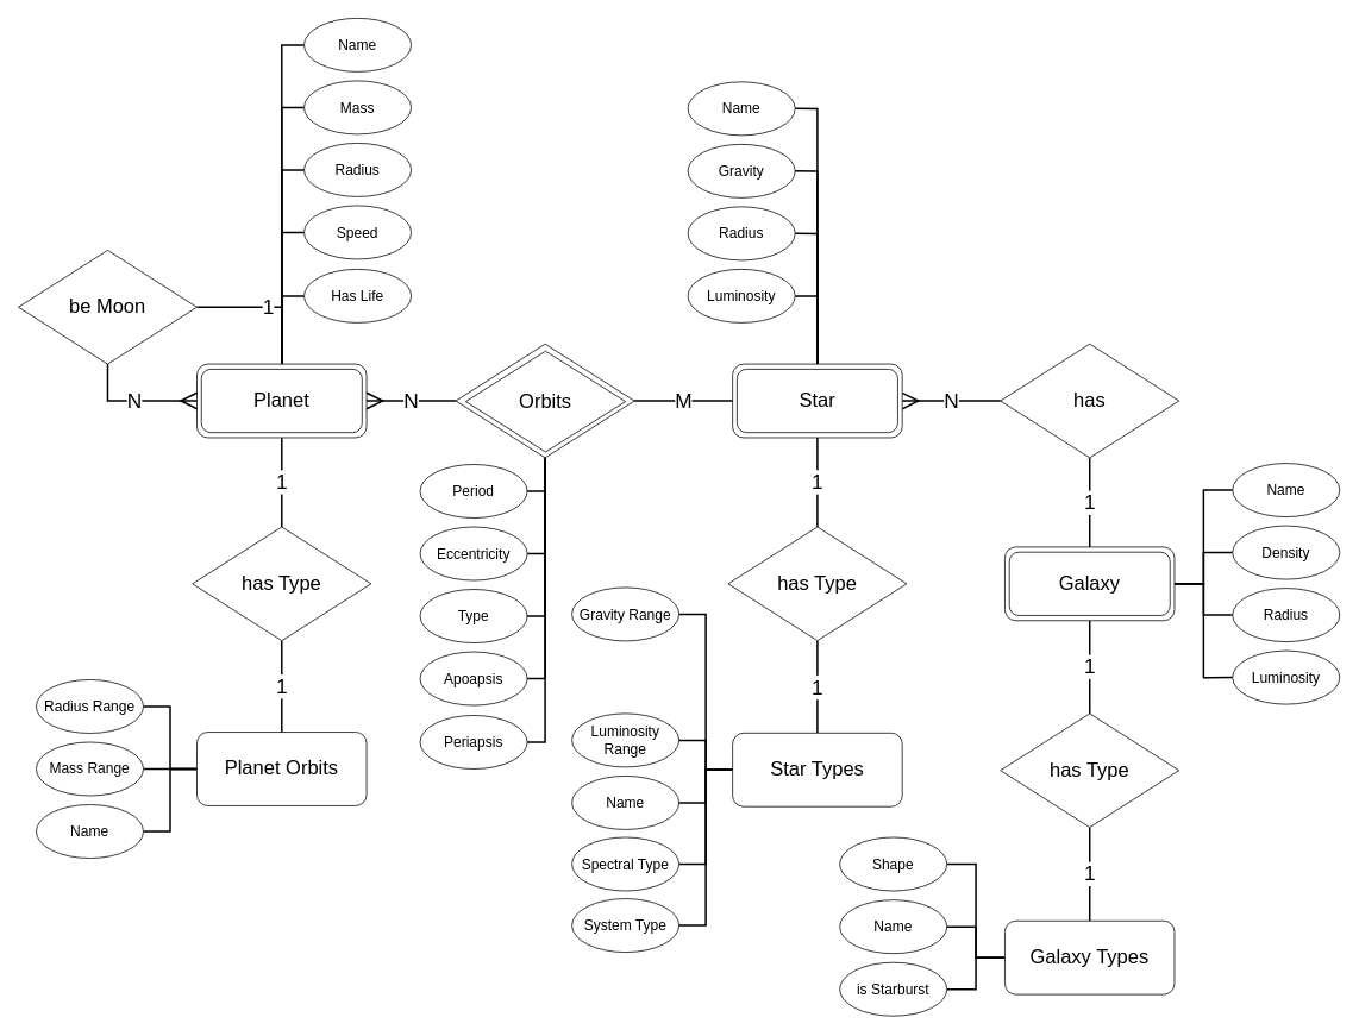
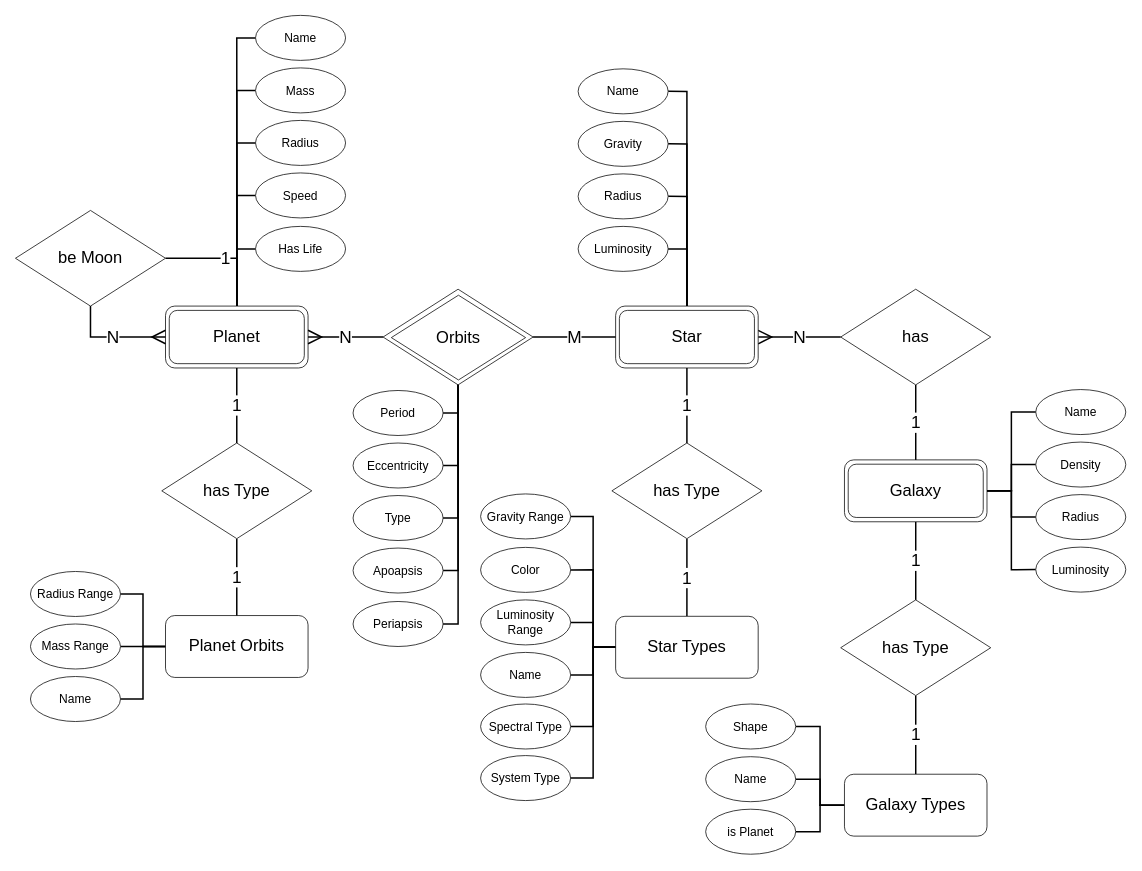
  <mxCell id="0" />
  <mxCell id="1" parent="0" />
  <mxCell id="2" value="1" style="edgeStyle=orthogonalEdgeStyle;rounded=0;orthogonalLoop=1;jettySize=auto;html=1;entryX=1;entryY=0.5;entryDx=0;entryDy=0;strokeWidth=2;endArrow=none;endFill=0;endSize=15;startSize=14;fontSize=23;" edge="1" parent="1" source="8" target="10"><mxGeometry relative="1" as="geometry" /></mxCell>
  <mxCell id="3" style="edgeStyle=orthogonalEdgeStyle;rounded=0;orthogonalLoop=1;jettySize=auto;html=1;entryX=0;entryY=0.5;entryDx=0;entryDy=0;endArrow=none;endFill=0;strokeWidth=2;" edge="1" parent="1" source="8" target="45"><mxGeometry relative="1" as="geometry" /></mxCell>
  <mxCell id="4" style="edgeStyle=orthogonalEdgeStyle;rounded=0;orthogonalLoop=1;jettySize=auto;html=1;entryX=0;entryY=0.5;entryDx=0;entryDy=0;endArrow=none;endFill=0;strokeWidth=2;" edge="1" parent="1" source="8" target="44"><mxGeometry relative="1" as="geometry" /></mxCell>
  <mxCell id="5" style="edgeStyle=orthogonalEdgeStyle;rounded=0;orthogonalLoop=1;jettySize=auto;html=1;entryX=0;entryY=0.5;entryDx=0;entryDy=0;endArrow=none;endFill=0;strokeWidth=2;" edge="1" parent="1" source="8" target="41"><mxGeometry relative="1" as="geometry" /></mxCell>
  <mxCell id="6" style="edgeStyle=orthogonalEdgeStyle;rounded=0;orthogonalLoop=1;jettySize=auto;html=1;entryX=0;entryY=0.5;entryDx=0;entryDy=0;endArrow=none;endFill=0;strokeWidth=2;" edge="1" parent="1" source="8" target="42"><mxGeometry relative="1" as="geometry" /></mxCell>
  <mxCell id="7" style="edgeStyle=orthogonalEdgeStyle;rounded=0;orthogonalLoop=1;jettySize=auto;html=1;entryX=0;entryY=0.5;entryDx=0;entryDy=0;endArrow=none;endFill=0;strokeWidth=2;" edge="1" parent="1" source="8" target="43"><mxGeometry relative="1" as="geometry" /></mxCell>
  <mxCell id="8" value="Planets" style="rounded=1;whiteSpace=wrap;html=1;fontSize=22;" vertex="1" parent="1"><mxGeometry x="220" y="407.5" width="190" height="82.5" as="geometry" /></mxCell>
  <mxCell id="9" value="N" style="edgeStyle=orthogonalEdgeStyle;rounded=0;orthogonalLoop=1;jettySize=auto;html=1;entryX=0;entryY=0.5;entryDx=0;entryDy=0;strokeWidth=2;endArrow=ERmany;endFill=0;endSize=15;startSize=15;fontSize=23;" edge="1" parent="1" source="10" target="8"><mxGeometry relative="1" as="geometry" /></mxCell>
  <mxCell id="10" value="be Moon" style="rhombus;whiteSpace=wrap;html=1;fontSize=22;" vertex="1" parent="1"><mxGeometry x="20" y="280" width="200" height="127.5" as="geometry" /></mxCell>
  <mxCell id="11" style="edgeStyle=orthogonalEdgeStyle;rounded=0;orthogonalLoop=1;jettySize=auto;html=1;entryX=1;entryY=0.5;entryDx=0;entryDy=0;strokeWidth=2;endArrow=none;endFill=0;" edge="1" parent="1" source="14" target="47"><mxGeometry relative="1" as="geometry" /></mxCell>
  <mxCell id="12" style="edgeStyle=orthogonalEdgeStyle;rounded=0;orthogonalLoop=1;jettySize=auto;html=1;entryX=1;entryY=0.5;entryDx=0;entryDy=0;strokeWidth=2;endArrow=none;endFill=0;" edge="1" parent="1" source="14" target="48"><mxGeometry relative="1" as="geometry" /></mxCell>
  <mxCell id="13" style="edgeStyle=orthogonalEdgeStyle;rounded=0;orthogonalLoop=1;jettySize=auto;html=1;entryX=1;entryY=0.5;entryDx=0;entryDy=0;strokeWidth=2;endArrow=none;endFill=0;" edge="1" parent="1" source="14" target="46"><mxGeometry relative="1" as="geometry" /></mxCell>
  <mxCell id="14" value="Planet Orbits" style="rounded=1;whiteSpace=wrap;html=1;fontSize=22;" vertex="1" parent="1"><mxGeometry x="220" y="820" width="190" height="82.5" as="geometry" /></mxCell>
  <mxCell id="15" value="1" style="edgeStyle=orthogonalEdgeStyle;rounded=0;orthogonalLoop=1;jettySize=auto;html=1;entryX=0.5;entryY=0;entryDx=0;entryDy=0;fontSize=23;endSize=15;startSize=15;strokeWidth=2;endArrow=none;endFill=0;" edge="1" parent="1" source="17" target="14"><mxGeometry relative="1" as="geometry" /></mxCell>
  <mxCell id="16" value="1" style="edgeStyle=orthogonalEdgeStyle;rounded=0;orthogonalLoop=1;jettySize=auto;html=1;entryX=0.5;entryY=1;entryDx=0;entryDy=0;fontSize=23;endSize=15;startSize=15;strokeWidth=2;endArrow=none;endFill=0;" edge="1" parent="1" source="17" target="8"><mxGeometry relative="1" as="geometry" /></mxCell>
  <mxCell id="17" value="has Type" style="rhombus;whiteSpace=wrap;html=1;fontSize=22;" vertex="1" parent="1"><mxGeometry x="215" y="590" width="200" height="127.5" as="geometry" /></mxCell>
  <mxCell id="18" value="Planet" style="rounded=1;whiteSpace=wrap;html=1;fontSize=22;" vertex="1" parent="1"><mxGeometry x="225" y="413.25" width="180" height="71" as="geometry" /></mxCell>
  <mxCell id="19" value="1" style="edgeStyle=orthogonalEdgeStyle;rounded=0;orthogonalLoop=1;jettySize=auto;html=1;entryX=0.5;entryY=0;entryDx=0;entryDy=0;strokeWidth=2;endArrow=none;endFill=0;endSize=15;startSize=15;fontSize=23;" edge="1" parent="1" source="25" target="50"><mxGeometry relative="1" as="geometry" /></mxCell>
  <mxCell id="20" value="N" style="edgeStyle=orthogonalEdgeStyle;rounded=0;orthogonalLoop=1;jettySize=auto;html=1;entryX=0;entryY=0.5;entryDx=0;entryDy=0;strokeWidth=2;endArrow=none;endFill=0;startArrow=ERmany;startFill=0;endSize=15;startSize=15;fontSize=23;" edge="1" parent="1" source="25" target="71"><mxGeometry relative="1" as="geometry" /></mxCell>
  <mxCell id="21" style="edgeStyle=orthogonalEdgeStyle;rounded=0;orthogonalLoop=1;jettySize=auto;html=1;entryX=1;entryY=0.5;entryDx=0;entryDy=0;strokeWidth=2;endArrow=none;endFill=0;" edge="1" parent="1" source="25" target="85"><mxGeometry relative="1" as="geometry" /></mxCell>
  <mxCell id="22" style="edgeStyle=orthogonalEdgeStyle;rounded=0;orthogonalLoop=1;jettySize=auto;html=1;entryX=1;entryY=0.5;entryDx=0;entryDy=0;strokeWidth=2;endArrow=none;endFill=0;" edge="1" parent="1" source="25" target="82"><mxGeometry relative="1" as="geometry" /></mxCell>
  <mxCell id="23" style="edgeStyle=orthogonalEdgeStyle;rounded=0;orthogonalLoop=1;jettySize=auto;html=1;entryX=1;entryY=0.5;entryDx=0;entryDy=0;strokeWidth=2;endArrow=none;endFill=0;" edge="1" parent="1" source="25" target="83"><mxGeometry relative="1" as="geometry" /></mxCell>
  <mxCell id="24" style="edgeStyle=orthogonalEdgeStyle;rounded=0;orthogonalLoop=1;jettySize=auto;html=1;entryX=1;entryY=0.5;entryDx=0;entryDy=0;strokeWidth=2;endArrow=none;endFill=0;" edge="1" parent="1" source="25" target="84"><mxGeometry relative="1" as="geometry" /></mxCell>
  <mxCell id="25" value="Star" style="rounded=1;whiteSpace=wrap;html=1;fontSize=22;" vertex="1" parent="1"><mxGeometry x="820" y="407.5" width="190" height="82.5" as="geometry" /></mxCell>
  <mxCell id="26" value="N" style="edgeStyle=orthogonalEdgeStyle;rounded=0;orthogonalLoop=1;jettySize=auto;html=1;entryX=1;entryY=0.5;entryDx=0;entryDy=0;strokeWidth=2;endArrow=ERmany;endFill=0;endSize=15;startSize=15;fontSize=23;" edge="1" parent="1" source="33" target="8"><mxGeometry relative="1" as="geometry" /></mxCell>
  <mxCell id="27" value="M" style="edgeStyle=orthogonalEdgeStyle;rounded=0;orthogonalLoop=1;jettySize=auto;html=1;entryX=0;entryY=0.5;entryDx=0;entryDy=0;strokeWidth=2;endArrow=none;endFill=0;endSize=15;startSize=15;fontSize=23;" edge="1" parent="1" source="33" target="25"><mxGeometry relative="1" as="geometry" /></mxCell>
  <mxCell id="28" style="edgeStyle=orthogonalEdgeStyle;rounded=0;orthogonalLoop=1;jettySize=auto;html=1;entryX=1;entryY=0.5;entryDx=0;entryDy=0;strokeWidth=2;endArrow=none;endFill=0;" edge="1" parent="1" source="33" target="37"><mxGeometry relative="1" as="geometry" /></mxCell>
  <mxCell id="29" style="edgeStyle=orthogonalEdgeStyle;rounded=0;orthogonalLoop=1;jettySize=auto;html=1;entryX=1;entryY=0.5;entryDx=0;entryDy=0;strokeWidth=2;endArrow=none;endFill=0;" edge="1" parent="1" source="33" target="36"><mxGeometry relative="1" as="geometry" /></mxCell>
  <mxCell id="30" style="edgeStyle=orthogonalEdgeStyle;rounded=0;orthogonalLoop=1;jettySize=auto;html=1;entryX=1;entryY=0.5;entryDx=0;entryDy=0;strokeWidth=2;endArrow=none;endFill=0;" edge="1" parent="1" source="33" target="35"><mxGeometry relative="1" as="geometry" /></mxCell>
  <mxCell id="31" style="edgeStyle=orthogonalEdgeStyle;rounded=0;orthogonalLoop=1;jettySize=auto;html=1;entryX=1;entryY=0.5;entryDx=0;entryDy=0;strokeWidth=2;endArrow=none;endFill=0;" edge="1" parent="1" source="33" target="38"><mxGeometry relative="1" as="geometry" /></mxCell>
  <mxCell id="32" style="edgeStyle=orthogonalEdgeStyle;rounded=0;orthogonalLoop=1;jettySize=auto;html=1;entryX=1;entryY=0.5;entryDx=0;entryDy=0;strokeWidth=2;endArrow=none;endFill=0;" edge="1" parent="1" source="33" target="39"><mxGeometry relative="1" as="geometry" /></mxCell>
  <mxCell id="33" value="Orbits" style="rhombus;whiteSpace=wrap;html=1;fontSize=22;" vertex="1" parent="1"><mxGeometry x="510" y="385" width="200" height="127.5" as="geometry" /></mxCell>
  <mxCell id="34" value="Star" style="rounded=1;whiteSpace=wrap;html=1;fontSize=22;" vertex="1" parent="1"><mxGeometry x="825" y="413.25" width="180" height="71" as="geometry" /></mxCell>
  <mxCell id="35" value="Type" style="ellipse;whiteSpace=wrap;html=1;fontSize=16;" vertex="1" parent="1"><mxGeometry x="470" y="660" width="120" height="60" as="geometry" /></mxCell>
  <mxCell id="36" value="Eccentricity" style="ellipse;whiteSpace=wrap;html=1;fontSize=16;" vertex="1" parent="1"><mxGeometry x="470" y="590" width="120" height="60" as="geometry" /></mxCell>
  <mxCell id="37" value="Period" style="ellipse;whiteSpace=wrap;html=1;fontSize=16;" vertex="1" parent="1"><mxGeometry x="470" y="520" width="120" height="60" as="geometry" /></mxCell>
  <mxCell id="38" value="Apoapsis" style="ellipse;whiteSpace=wrap;html=1;fontSize=16;" vertex="1" parent="1"><mxGeometry x="470" y="730" width="120" height="60" as="geometry" /></mxCell>
  <mxCell id="39" value="Periapsis" style="ellipse;whiteSpace=wrap;html=1;fontSize=16;" vertex="1" parent="1"><mxGeometry x="470" y="801.25" width="120" height="60" as="geometry" /></mxCell>
  <mxCell id="40" value="Orbits" style="rhombus;whiteSpace=wrap;html=1;fontSize=22;" vertex="1" parent="1"><mxGeometry x="521" y="393" width="179" height="113" as="geometry" /></mxCell>
  <mxCell id="41" value="Radius" style="ellipse;whiteSpace=wrap;html=1;fontSize=16;strokeWidth=1;" vertex="1" parent="1"><mxGeometry x="340" y="160" width="120" height="60" as="geometry" /></mxCell>
  <mxCell id="42" value="Mass" style="ellipse;whiteSpace=wrap;html=1;fontSize=16;strokeWidth=1;" vertex="1" parent="1"><mxGeometry x="340" y="90" width="120" height="60" as="geometry" /></mxCell>
  <mxCell id="43" value="Name" style="ellipse;whiteSpace=wrap;html=1;fontSize=16;strokeWidth=1;" vertex="1" parent="1"><mxGeometry x="340" y="20" width="120" height="60" as="geometry" /></mxCell>
  <mxCell id="44" value="Speed" style="ellipse;whiteSpace=wrap;html=1;fontSize=16;strokeWidth=1;" vertex="1" parent="1"><mxGeometry x="340" y="230" width="120" height="60" as="geometry" /></mxCell>
  <mxCell id="45" value="Has Life" style="ellipse;whiteSpace=wrap;html=1;fontSize=16;strokeWidth=1;" vertex="1" parent="1"><mxGeometry x="340" y="301.25" width="120" height="60" as="geometry" /></mxCell>
  <mxCell id="46" value="Name" style="ellipse;whiteSpace=wrap;html=1;fontSize=16;" vertex="1" parent="1"><mxGeometry x="40" y="901.25" width="120" height="60" as="geometry" /></mxCell>
  <mxCell id="47" value="Mass Range" style="ellipse;whiteSpace=wrap;html=1;fontSize=16;" vertex="1" parent="1"><mxGeometry x="40" y="831.25" width="120" height="60" as="geometry" /></mxCell>
  <mxCell id="48" value="Radius Range" style="ellipse;whiteSpace=wrap;html=1;fontSize=16;" vertex="1" parent="1"><mxGeometry x="40" y="761.25" width="120" height="60" as="geometry" /></mxCell>
  <mxCell id="49" value="1" style="edgeStyle=orthogonalEdgeStyle;rounded=0;orthogonalLoop=1;jettySize=auto;html=1;entryX=0.5;entryY=0;entryDx=0;entryDy=0;strokeWidth=2;endArrow=none;endFill=0;endSize=15;startSize=15;fontSize=23;" edge="1" parent="1" source="50" target="57"><mxGeometry relative="1" as="geometry" /></mxCell>
  <mxCell id="50" value="has Type" style="rhombus;whiteSpace=wrap;html=1;fontSize=22;" vertex="1" parent="1"><mxGeometry x="815" y="590" width="200" height="127.5" as="geometry" /></mxCell>
  <mxCell id="51" style="edgeStyle=orthogonalEdgeStyle;rounded=0;orthogonalLoop=1;jettySize=auto;html=1;entryX=1;entryY=0.5;entryDx=0;entryDy=0;strokeWidth=2;endArrow=none;endFill=0;" edge="1" parent="1" source="57" target="59"><mxGeometry relative="1" as="geometry" /></mxCell>
+ <mxCell id="52" style="edgeStyle=orthogonalEdgeStyle;rounded=0;orthogonalLoop=1;jettySize=auto;html=1;entryX=1;entryY=0.5;entryDx=0;entryDy=0;strokeWidth=2;endArrow=none;endFill=0;" edge="1" parent="1" source="57" target="60"><mxGeometry relative="1" as="geometry" /></mxCell>
  <mxCell id="53" style="edgeStyle=orthogonalEdgeStyle;rounded=0;orthogonalLoop=1;jettySize=auto;html=1;entryX=1;entryY=0.5;entryDx=0;entryDy=0;strokeWidth=2;endArrow=none;endFill=0;" edge="1" parent="1" source="57" target="61"><mxGeometry relative="1" as="geometry" /></mxCell>
  <mxCell id="54" style="edgeStyle=orthogonalEdgeStyle;rounded=0;orthogonalLoop=1;jettySize=auto;html=1;entryX=1;entryY=0.5;entryDx=0;entryDy=0;strokeWidth=2;endArrow=none;endFill=0;" edge="1" parent="1" source="57" target="58"><mxGeometry relative="1" as="geometry" /></mxCell>
  <mxCell id="55" style="edgeStyle=orthogonalEdgeStyle;rounded=0;orthogonalLoop=1;jettySize=auto;html=1;entryX=1;entryY=0.5;entryDx=0;entryDy=0;strokeWidth=2;endArrow=none;endFill=0;" edge="1" parent="1" source="57" target="62"><mxGeometry relative="1" as="geometry" /></mxCell>
  <mxCell id="56" style="edgeStyle=orthogonalEdgeStyle;rounded=0;orthogonalLoop=1;jettySize=auto;html=1;entryX=1;entryY=0.5;entryDx=0;entryDy=0;endArrow=none;endFill=0;strokeWidth=2;" edge="1" parent="1" source="57" target="63"><mxGeometry relative="1" as="geometry" /></mxCell>
  <mxCell id="57" value="Star Types" style="rounded=1;whiteSpace=wrap;html=1;fontSize=22;" vertex="1" parent="1"><mxGeometry x="820" y="821" width="190" height="82.5" as="geometry" /></mxCell>
  <mxCell id="58" value="Name" style="ellipse;whiteSpace=wrap;html=1;fontSize=16;" vertex="1" parent="1"><mxGeometry x="640" y="869.13" width="120" height="60" as="geometry" /></mxCell>
  <mxCell id="59" value="Luminosity Range" style="ellipse;whiteSpace=wrap;html=1;fontSize=16;" vertex="1" parent="1"><mxGeometry x="640" y="799.13" width="120" height="60" as="geometry" /></mxCell>
+ <mxCell id="60" value="Color" style="ellipse;whiteSpace=wrap;html=1;fontSize=16;" vertex="1" parent="1"><mxGeometry x="640" y="729.13" width="120" height="60" as="geometry" /></mxCell>
  <mxCell id="61" value="Gravity Range" style="ellipse;whiteSpace=wrap;html=1;fontSize=16;" vertex="1" parent="1"><mxGeometry x="640" y="657.88" width="120" height="60" as="geometry" /></mxCell>
  <mxCell id="62" value="Spectral Type" style="ellipse;whiteSpace=wrap;html=1;fontSize=16;" vertex="1" parent="1"><mxGeometry x="640" y="937.88" width="120" height="60" as="geometry" /></mxCell>
  <mxCell id="63" value="System Type" style="ellipse;whiteSpace=wrap;html=1;fontSize=16;" vertex="1" parent="1"><mxGeometry x="640" y="1006.63" width="120" height="60" as="geometry" /></mxCell>
  <mxCell id="64" value="1" style="edgeStyle=orthogonalEdgeStyle;rounded=0;orthogonalLoop=1;jettySize=auto;html=1;entryX=0.5;entryY=0;entryDx=0;entryDy=0;endArrow=none;endFill=0;strokeWidth=2;fontSize=23;" edge="1" parent="1" source="69" target="74"><mxGeometry relative="1" as="geometry" /></mxCell>
  <mxCell id="65" style="edgeStyle=orthogonalEdgeStyle;rounded=0;orthogonalLoop=1;jettySize=auto;html=1;entryX=0;entryY=0.5;entryDx=0;entryDy=0;endArrow=none;endFill=0;strokeWidth=2;" edge="1" parent="1" source="69" target="88"><mxGeometry relative="1" as="geometry" /></mxCell>
  <mxCell id="66" style="edgeStyle=orthogonalEdgeStyle;rounded=0;orthogonalLoop=1;jettySize=auto;html=1;entryX=0;entryY=0.5;entryDx=0;entryDy=0;endArrow=none;endFill=0;strokeWidth=2;" edge="1" parent="1" source="69" target="87"><mxGeometry relative="1" as="geometry" /></mxCell>
  <mxCell id="67" style="edgeStyle=orthogonalEdgeStyle;rounded=0;orthogonalLoop=1;jettySize=auto;html=1;entryX=0;entryY=0.5;entryDx=0;entryDy=0;endArrow=none;endFill=0;strokeWidth=2;" edge="1" parent="1" source="69" target="86"><mxGeometry relative="1" as="geometry" /></mxCell>
  <mxCell id="68" style="edgeStyle=orthogonalEdgeStyle;rounded=0;orthogonalLoop=1;jettySize=auto;html=1;entryX=0;entryY=0.5;entryDx=0;entryDy=0;endArrow=none;endFill=0;strokeWidth=2;" edge="1" parent="1" source="69" target="89"><mxGeometry relative="1" as="geometry" /></mxCell>
  <mxCell id="69" value="Star" style="rounded=1;whiteSpace=wrap;html=1;fontSize=22;" vertex="1" parent="1"><mxGeometry x="1125" y="612.5" width="190" height="82.5" as="geometry" /></mxCell>
  <mxCell id="70" value="1" style="edgeStyle=orthogonalEdgeStyle;rounded=0;orthogonalLoop=1;jettySize=auto;html=1;entryX=0.5;entryY=0;entryDx=0;entryDy=0;endArrow=none;endFill=0;strokeWidth=2;fontSize=23;" edge="1" parent="1" source="71" target="69"><mxGeometry relative="1" as="geometry" /></mxCell>
  <mxCell id="71" value="has" style="rhombus;whiteSpace=wrap;html=1;fontSize=22;" vertex="1" parent="1"><mxGeometry x="1120" y="385" width="200" height="127.5" as="geometry" /></mxCell>
  <mxCell id="72" value="Galaxy" style="rounded=1;whiteSpace=wrap;html=1;fontSize=22;" vertex="1" parent="1"><mxGeometry x="1130" y="618.25" width="180" height="71" as="geometry" /></mxCell>
  <mxCell id="73" value="1" style="edgeStyle=orthogonalEdgeStyle;rounded=0;orthogonalLoop=1;jettySize=auto;html=1;entryX=0.5;entryY=0;entryDx=0;entryDy=0;strokeWidth=2;endArrow=none;endFill=0;endSize=15;startSize=15;fontSize=23;" edge="1" parent="1" source="74" target="78"><mxGeometry relative="1" as="geometry" /></mxCell>
  <mxCell id="74" value="has Type" style="rhombus;whiteSpace=wrap;html=1;fontSize=22;" vertex="1" parent="1"><mxGeometry x="1120" y="799.13" width="200" height="127.5" as="geometry" /></mxCell>
  <mxCell id="75" style="edgeStyle=orthogonalEdgeStyle;rounded=0;orthogonalLoop=1;jettySize=auto;html=1;entryX=1;entryY=0.5;entryDx=0;entryDy=0;strokeWidth=2;endArrow=none;endFill=0;" edge="1" parent="1" source="78" target="79"><mxGeometry relative="1" as="geometry" /></mxCell>
  <mxCell id="76" style="edgeStyle=orthogonalEdgeStyle;rounded=0;orthogonalLoop=1;jettySize=auto;html=1;entryX=1;entryY=0.5;entryDx=0;entryDy=0;strokeWidth=2;endArrow=none;endFill=0;" edge="1" parent="1" source="78" target="80"><mxGeometry relative="1" as="geometry" /></mxCell>
  <mxCell id="77" style="edgeStyle=orthogonalEdgeStyle;rounded=0;orthogonalLoop=1;jettySize=auto;html=1;entryX=1;entryY=0.5;entryDx=0;entryDy=0;strokeWidth=2;endArrow=none;endFill=0;" edge="1" parent="1" source="78" target="81"><mxGeometry relative="1" as="geometry" /></mxCell>
  <mxCell id="78" value="Galaxy Types" style="rounded=1;whiteSpace=wrap;html=1;fontSize=22;" vertex="1" parent="1"><mxGeometry x="1125" y="1031.51" width="190" height="82.5" as="geometry" /></mxCell>
  <mxCell id="79" value="Shape" style="ellipse;whiteSpace=wrap;html=1;fontSize=16;" vertex="1" parent="1"><mxGeometry x="940" y="937.88" width="120" height="60" as="geometry" /></mxCell>
  <mxCell id="80" value="Name" style="ellipse;whiteSpace=wrap;html=1;fontSize=16;" vertex="1" parent="1"><mxGeometry x="940" y="1008.13" width="120" height="60" as="geometry" /></mxCell>
- <mxCell id="81" value="is Starburst" style="ellipse;whiteSpace=wrap;html=1;fontSize=16;" vertex="1" parent="1"><mxGeometry x="940" y="1078.13" width="120" height="60" as="geometry" /></mxCell>
+ <mxCell id="81" value="is Planet" style="ellipse;whiteSpace=wrap;html=1;fontSize=16;" vertex="1" parent="1"><mxGeometry x="940" y="1078.13" width="120" height="60" as="geometry" /></mxCell>
  <mxCell id="82" value="Radius" style="ellipse;whiteSpace=wrap;html=1;fontSize=16;strokeWidth=1;" vertex="1" parent="1"><mxGeometry x="770" y="231.25" width="120" height="60" as="geometry" /></mxCell>
  <mxCell id="83" value="Gravity" style="ellipse;whiteSpace=wrap;html=1;fontSize=16;strokeWidth=1;" vertex="1" parent="1"><mxGeometry x="770" y="161.25" width="120" height="60" as="geometry" /></mxCell>
  <mxCell id="84" value="Name" style="ellipse;whiteSpace=wrap;html=1;fontSize=16;strokeWidth=1;" vertex="1" parent="1"><mxGeometry x="770" y="91.25" width="120" height="60" as="geometry" /></mxCell>
  <mxCell id="85" value="Luminosity" style="ellipse;whiteSpace=wrap;html=1;fontSize=16;strokeWidth=1;" vertex="1" parent="1"><mxGeometry x="770" y="301.25" width="120" height="60" as="geometry" /></mxCell>
  <mxCell id="86" value="Radius" style="ellipse;whiteSpace=wrap;html=1;fontSize=16;strokeWidth=1;" vertex="1" parent="1"><mxGeometry x="1380" y="658.75" width="120" height="60" as="geometry" /></mxCell>
  <mxCell id="87" value="Density" style="ellipse;whiteSpace=wrap;html=1;fontSize=16;strokeWidth=1;" vertex="1" parent="1"><mxGeometry x="1380" y="588.75" width="120" height="60" as="geometry" /></mxCell>
  <mxCell id="88" value="Name" style="ellipse;whiteSpace=wrap;html=1;fontSize=16;strokeWidth=1;" vertex="1" parent="1"><mxGeometry x="1380" y="518.75" width="120" height="60" as="geometry" /></mxCell>
  <mxCell id="89" value="Luminosity" style="ellipse;whiteSpace=wrap;html=1;fontSize=16;strokeWidth=1;" vertex="1" parent="1"><mxGeometry x="1380" y="728.75" width="120" height="60" as="geometry" /></mxCell>
